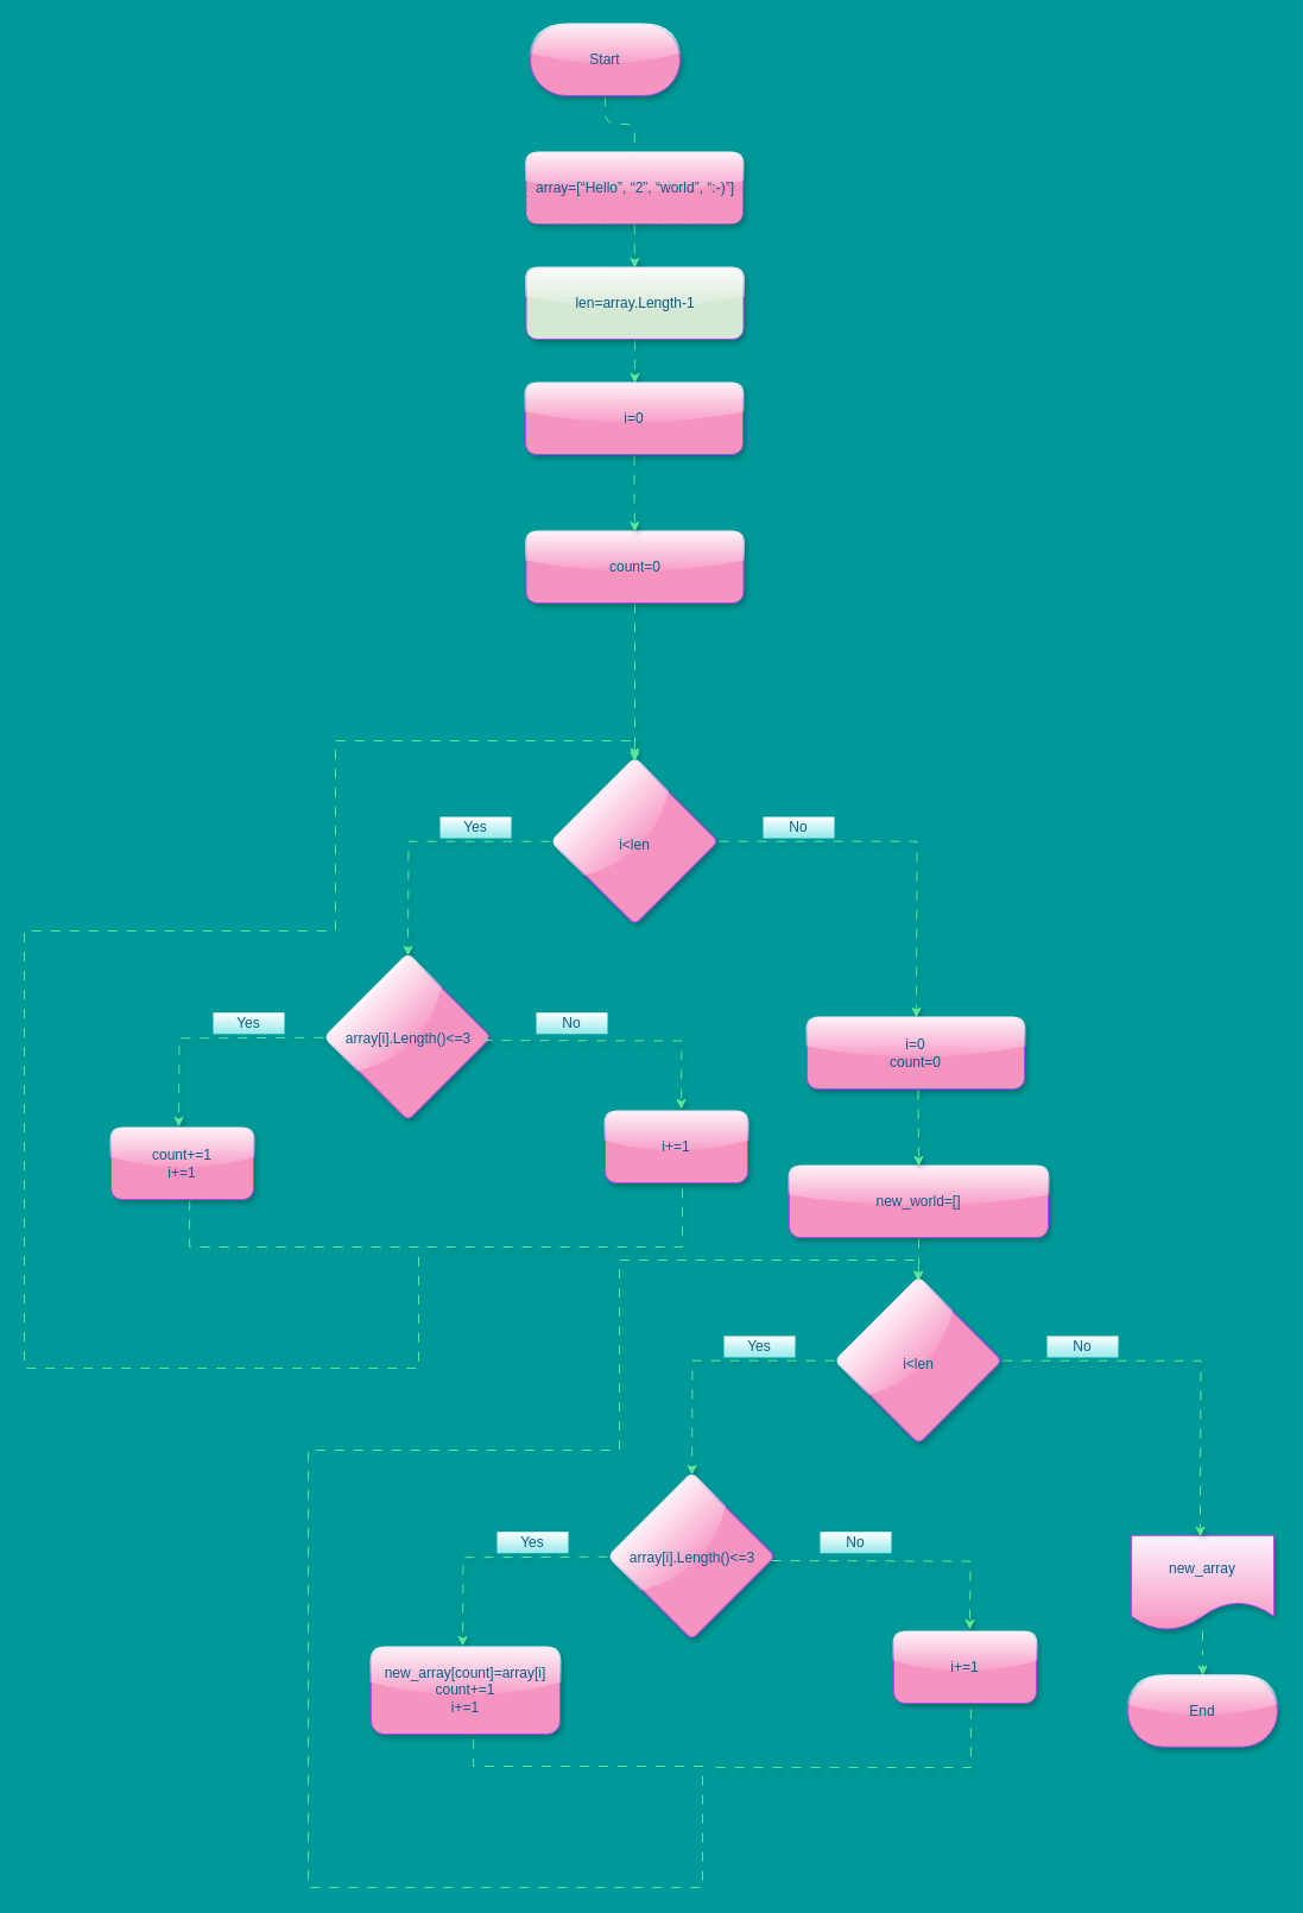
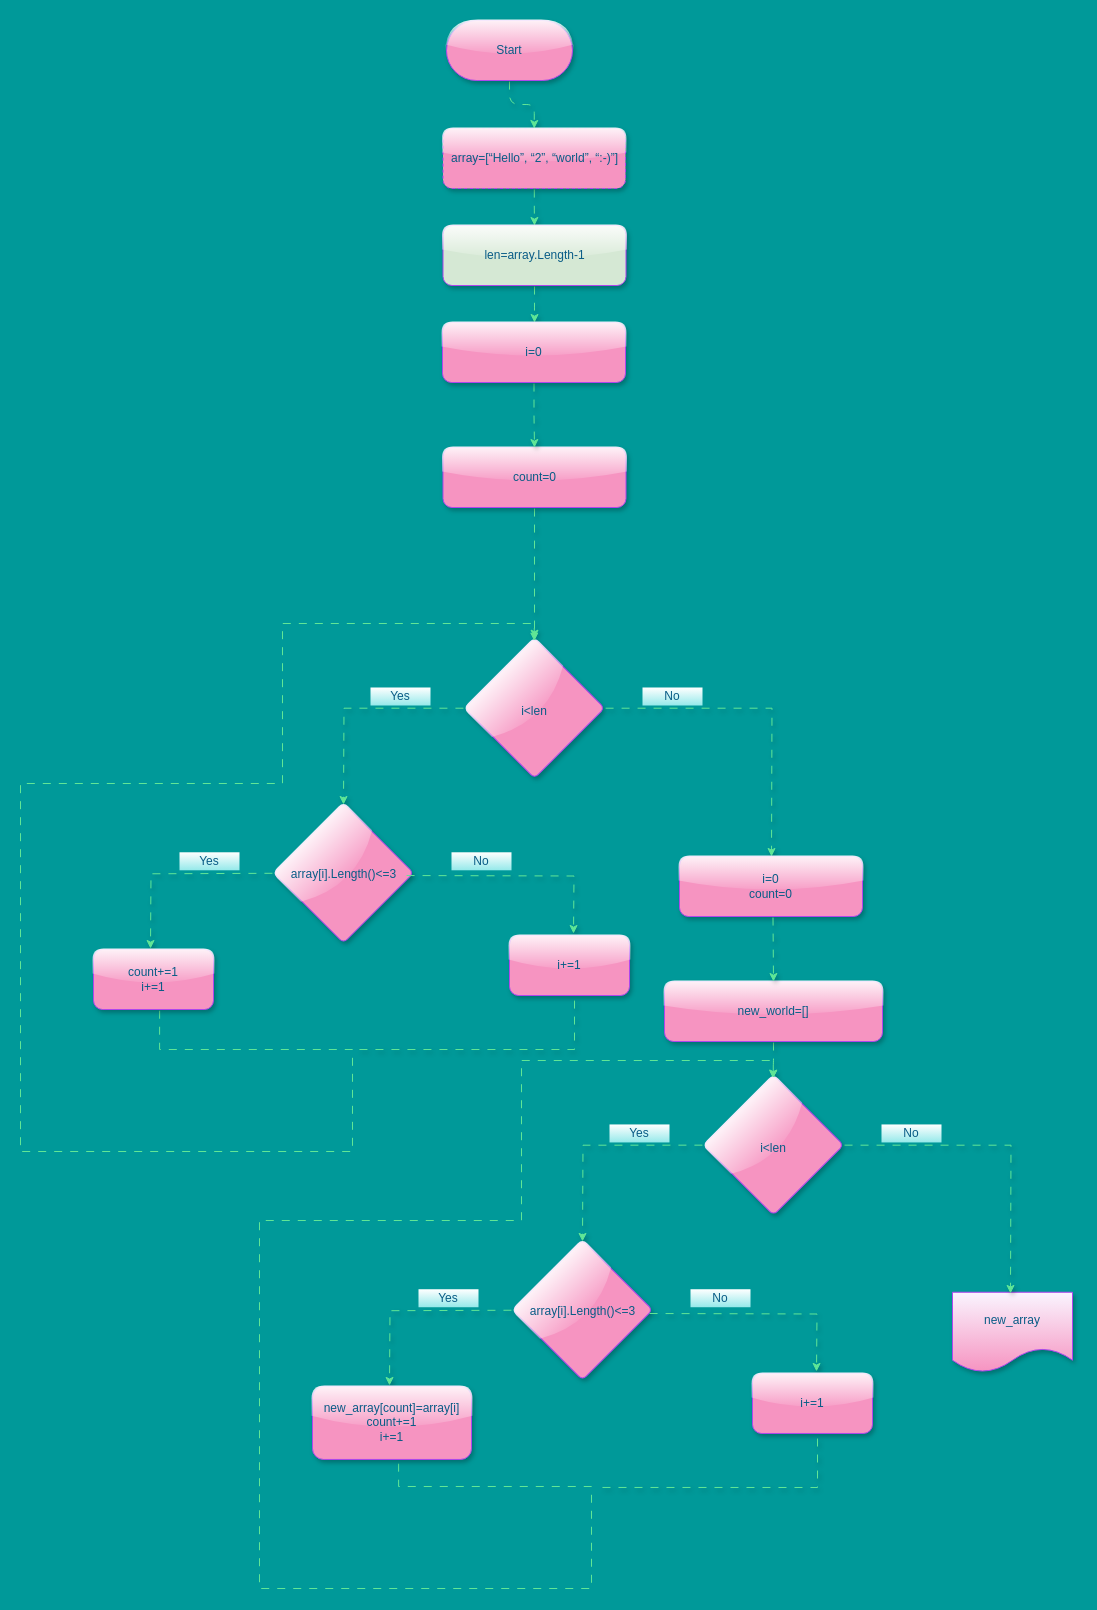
  <mxCell id="0" />
  <mxCell id="1" parent="0" />
- <mxCell id="2" style="edgeStyle=orthogonalEdgeStyle;rounded=1;orthogonalLoop=1;jettySize=auto;html=1;entryX=0.5;entryY=0;entryDx=0;entryDy=0;strokeColor=#60E696;fontColor=default;fillColor=#F694C1;labelBackgroundColor=none;shadow=1;flowAnimation=1;endArrow=none;" edge="1" parent="1" source="3" target="5"><mxGeometry relative="1" as="geometry" /></mxCell>
+ <mxCell id="2" style="edgeStyle=orthogonalEdgeStyle;rounded=1;orthogonalLoop=1;jettySize=auto;html=1;entryX=0.5;entryY=0;entryDx=0;entryDy=0;strokeColor=#60E696;fontColor=default;fillColor=#F694C1;labelBackgroundColor=none;shadow=1;flowAnimation=1;" edge="1" parent="1" source="3" target="5"><mxGeometry relative="1" as="geometry" /></mxCell>
  <mxCell id="3" value="Start" style="rounded=1;whiteSpace=wrap;html=1;arcSize=50;labelBackgroundColor=none;fillColor=#F694C1;strokeColor=#AF45ED;fontColor=#095C86;glass=1;shadow=1;" vertex="1" parent="1"><mxGeometry x="446" y="20" width="126" height="60" as="geometry" /></mxCell>
  <mxCell id="4" style="edgeStyle=orthogonalEdgeStyle;rounded=1;orthogonalLoop=1;jettySize=auto;html=1;entryX=0.5;entryY=0;entryDx=0;entryDy=0;strokeColor=#60E696;fontColor=default;fillColor=#F694C1;labelBackgroundColor=none;shadow=1;flowAnimation=1;" edge="1" parent="1" source="5" target="7"><mxGeometry relative="1" as="geometry" /></mxCell>
  <mxCell id="5" value="&lt;font style=&quot;font-size: 12px;&quot; face=&quot;Helvetica&quot;&gt;array=[&lt;span style=&quot;text-align: start;&quot;&gt;“Hello”, “2”, “world”, “:-)”&lt;/span&gt;]&lt;/font&gt;" style="rounded=1;whiteSpace=wrap;html=1;strokeColor=#AF45ED;fontColor=#095C86;fillColor=#F694C1;labelBackgroundColor=none;glass=1;shadow=1;dashed=1;" vertex="1" parent="1"><mxGeometry x="442.5" y="128" width="182.5" height="60" as="geometry" /></mxCell>
  <mxCell id="6" style="edgeStyle=orthogonalEdgeStyle;rounded=1;hachureGap=4;orthogonalLoop=1;jettySize=auto;html=1;entryX=0.5;entryY=0;entryDx=0;entryDy=0;fontFamily=Architects Daughter;fontSource=https%3A%2F%2Ffonts.googleapis.com%2Fcss%3Ffamily%3DArchitects%2BDaughter;flowAnimation=1;shadow=1;curved=0;labelBackgroundColor=none;strokeColor=#60E696;fontColor=default;" edge="1" parent="1" source="7"><mxGeometry relative="1" as="geometry"><mxPoint x="534" y="322" as="targetPoint" /></mxGeometry></mxCell>
  <mxCell id="7" value="len=array.Length-1" style="rounded=1;whiteSpace=wrap;html=1;strokeColor=#AF45ED;fontColor=#095C86;fillColor=#d5e8d4;labelBackgroundColor=none;glass=1;shadow=1;" vertex="1" parent="1"><mxGeometry x="442.5" y="225" width="183" height="60" as="geometry" /></mxCell>
  <mxCell id="8" style="edgeStyle=orthogonalEdgeStyle;rounded=0;orthogonalLoop=1;jettySize=auto;html=1;entryX=1;entryY=0;entryDx=0;entryDy=0;strokeColor=#60E696;fontColor=#095C86;fillColor=#F694C1;flowAnimation=1;shadow=1;" edge="1" parent="1" source="9" target="12"><mxGeometry relative="1" as="geometry" /></mxCell>
  <mxCell id="9" value="count=0" style="rounded=1;whiteSpace=wrap;html=1;strokeColor=#AF45ED;fontColor=#095C86;fillColor=#F694C1;labelBackgroundColor=none;glass=1;shadow=1;" vertex="1" parent="1"><mxGeometry x="442.5" y="447" width="183" height="60" as="geometry" /></mxCell>
  <mxCell id="10" style="edgeStyle=orthogonalEdgeStyle;rounded=0;orthogonalLoop=1;jettySize=auto;html=1;exitX=0;exitY=0;exitDx=0;exitDy=0;strokeColor=#60E696;fontColor=#095C86;fillColor=#F694C1;shadow=1;flowAnimation=1;" edge="1" parent="1" source="12"><mxGeometry relative="1" as="geometry"><mxPoint x="343" y="804" as="targetPoint" /></mxGeometry></mxCell>
  <mxCell id="11" style="edgeStyle=orthogonalEdgeStyle;rounded=0;orthogonalLoop=1;jettySize=auto;html=1;strokeColor=#60E696;fontColor=#095C86;fillColor=#F694C1;flowAnimation=1;shadow=1;" edge="1" parent="1" source="12"><mxGeometry relative="1" as="geometry"><mxPoint x="771" y="856" as="targetPoint" /></mxGeometry></mxCell>
  <mxCell id="12" value="" style="rounded=1;whiteSpace=wrap;html=1;strokeColor=#AF45ED;fontColor=#095C86;fillColor=#F694C1;labelBackgroundColor=none;glass=1;shadow=1;rotation=-45;arcSize=5;" vertex="1" parent="1"><mxGeometry x="484.5" y="658.21" width="99" height="99" as="geometry" /></mxCell>
  <mxCell id="13" value="i&amp;lt;len" style="text;html=1;align=center;verticalAlign=middle;whiteSpace=wrap;rounded=0;fontColor=#095C86;" vertex="1" parent="1"><mxGeometry x="503.75" y="696" width="60" height="30" as="geometry" /></mxCell>
  <mxCell id="14" value="Yes" style="text;html=1;align=center;verticalAlign=middle;whiteSpace=wrap;rounded=0;fontColor=#095C86;fillColor=default;gradientColor=#95e9ea;" vertex="1" parent="1"><mxGeometry x="370" y="687" width="60" height="18" as="geometry" /></mxCell>
  <mxCell id="15" value="No" style="text;html=1;align=center;verticalAlign=middle;whiteSpace=wrap;rounded=0;fontColor=#095C86;fillColor=default;gradientColor=#95e9ea;" vertex="1" parent="1"><mxGeometry x="642" y="687" width="60" height="18" as="geometry" /></mxCell>
- <mxCell id="16" style="edgeStyle=orthogonalEdgeStyle;rounded=0;orthogonalLoop=1;jettySize=auto;html=1;entryX=0.5;entryY=0;entryDx=0;entryDy=0;strokeColor=#60E696;fontColor=#095C86;fillColor=#F694C1;flowAnimation=1;shadow=1;" edge="1" parent="1" source="17" target="18"><mxGeometry relative="1" as="geometry" /></mxCell>
  <mxCell id="17" value="new_array" style="shape=document;whiteSpace=wrap;html=1;boundedLbl=1;strokeColor=#AF45ED;fontColor=#095C86;fillColor=#F694C1;shadow=1;gradientColor=#FAF5FF;gradientDirection=north;" vertex="1" parent="1"><mxGeometry x="952" y="1291.74" width="120" height="80" as="geometry" /></mxCell>
- <mxCell id="18" value="End" style="rounded=1;whiteSpace=wrap;html=1;arcSize=50;labelBackgroundColor=none;fillColor=#F694C1;strokeColor=#AF45ED;fontColor=#095C86;glass=1;shadow=1;" vertex="1" parent="1"><mxGeometry x="949" y="1409.74" width="126" height="60" as="geometry" /></mxCell>
  <mxCell id="19" style="edgeStyle=orthogonalEdgeStyle;rounded=0;orthogonalLoop=1;jettySize=auto;html=1;entryX=0.5;entryY=0;entryDx=0;entryDy=0;strokeColor=#60E696;fontColor=#095C86;fillColor=#F694C1;flowAnimation=1;shadow=1;" edge="1" parent="1" source="20" target="9"><mxGeometry relative="1" as="geometry" /></mxCell>
  <mxCell id="20" value="i=0" style="rounded=1;whiteSpace=wrap;html=1;strokeColor=#AF45ED;fontColor=#095C86;fillColor=#F694C1;labelBackgroundColor=none;glass=1;shadow=1;" vertex="1" parent="1"><mxGeometry x="442" y="322" width="183" height="60" as="geometry" /></mxCell>
  <mxCell id="21" style="edgeStyle=orthogonalEdgeStyle;rounded=0;orthogonalLoop=1;jettySize=auto;html=1;exitX=0;exitY=0;exitDx=0;exitDy=0;strokeColor=#60E696;fontColor=#095C86;fillColor=#F694C1;shadow=1;flowAnimation=1;" edge="1" parent="1"><mxGeometry relative="1" as="geometry"><mxPoint x="150" y="948" as="targetPoint" /><mxPoint x="273" y="872.79" as="sourcePoint" /></mxGeometry></mxCell>
  <mxCell id="22" value="Yes" style="text;html=1;align=center;verticalAlign=middle;whiteSpace=wrap;rounded=0;fontColor=#095C86;fillColor=default;gradientColor=#95e9ea;" vertex="1" parent="1"><mxGeometry x="179" y="851.79" width="60" height="18" as="geometry" /></mxCell>
  <mxCell id="23" value="No" style="text;html=1;align=center;verticalAlign=middle;whiteSpace=wrap;rounded=0;fontColor=#095C86;fillColor=default;gradientColor=#95e9ea;" vertex="1" parent="1"><mxGeometry x="451" y="851.79" width="60" height="18" as="geometry" /></mxCell>
  <mxCell id="24" value="" style="rounded=1;whiteSpace=wrap;html=1;strokeColor=#AF45ED;fontColor=#095C86;fillColor=#F694C1;labelBackgroundColor=none;glass=1;shadow=1;rotation=-45;arcSize=5;" vertex="1" parent="1"><mxGeometry x="293.5" y="823" width="99" height="99" as="geometry" /></mxCell>
  <mxCell id="25" style="edgeStyle=orthogonalEdgeStyle;rounded=0;orthogonalLoop=1;jettySize=auto;html=1;strokeColor=#60E696;fontColor=#095C86;fillColor=#F694C1;shadow=1;endArrow=none;endFill=0;flowAnimation=1;" edge="1" parent="1"><mxGeometry relative="1" as="geometry"><mxPoint x="352" y="1049" as="targetPoint" /><mxPoint x="574" y="999" as="sourcePoint" /><Array as="points"><mxPoint x="574" y="1049" /></Array></mxGeometry></mxCell>
  <mxCell id="26" value="array[i].Length()&amp;lt;=3" style="text;html=1;align=center;verticalAlign=middle;whiteSpace=wrap;rounded=0;fontColor=#095C86;" vertex="1" parent="1"><mxGeometry x="282" y="859" width="123" height="30" as="geometry" /></mxCell>
  <mxCell id="27" style="edgeStyle=orthogonalEdgeStyle;rounded=0;orthogonalLoop=1;jettySize=auto;html=1;strokeColor=#60E696;fontColor=#095C86;fillColor=#F694C1;exitX=0.551;exitY=0.986;exitDx=0;exitDy=0;exitPerimeter=0;flowAnimation=1;entryX=0.985;entryY=0.012;entryDx=0;entryDy=0;entryPerimeter=0;" edge="1" parent="1"><mxGeometry relative="1" as="geometry"><mxPoint x="159.12" y="1009.16" as="sourcePoint" /><mxPoint x="533.79" y="640.597" as="targetPoint" /><Array as="points"><mxPoint x="159" y="1049" /><mxPoint x="352" y="1049" /><mxPoint x="352" y="1151" /><mxPoint x="20" y="1151" /><mxPoint x="20" y="783" /><mxPoint x="282" y="783" /><mxPoint x="282" y="623" /><mxPoint x="534" y="623" /></Array></mxGeometry></mxCell>
  <mxCell id="28" value="count+=1&lt;div style=&quot;border-color: var(--border-color);&quot;&gt;i+=1&lt;/div&gt;" style="rounded=1;whiteSpace=wrap;html=1;strokeColor=#AF45ED;fontColor=#095C86;fillColor=#F694C1;glass=1;shadow=1;" vertex="1" parent="1"><mxGeometry x="93" y="949" width="120" height="60" as="geometry" /></mxCell>
  <mxCell id="29" value="i=0&lt;div&gt;count=0&lt;/div&gt;" style="rounded=1;whiteSpace=wrap;html=1;strokeColor=#AF45ED;fontColor=#095C86;fillColor=#F694C1;labelBackgroundColor=none;glass=1;shadow=1;" vertex="1" parent="1"><mxGeometry x="679" y="856" width="183" height="60" as="geometry" /></mxCell>
  <mxCell id="30" style="edgeStyle=orthogonalEdgeStyle;rounded=1;orthogonalLoop=1;jettySize=auto;html=1;entryX=0.5;entryY=0;entryDx=0;entryDy=0;strokeColor=#60E696;fontColor=default;fillColor=#F694C1;labelBackgroundColor=none;shadow=1;flowAnimation=1;" edge="1" parent="1" source="31"><mxGeometry relative="1" as="geometry"><mxPoint x="772.5" y="1078" as="targetPoint" /></mxGeometry></mxCell>
  <mxCell id="31" value="new_world=[]" style="rounded=1;whiteSpace=wrap;html=1;strokeColor=#AF45ED;fontColor=#095C86;fillColor=#F694C1;labelBackgroundColor=none;glass=1;shadow=1;" vertex="1" parent="1"><mxGeometry x="664" y="981" width="218" height="60" as="geometry" /></mxCell>
  <mxCell id="32" style="edgeStyle=orthogonalEdgeStyle;rounded=0;orthogonalLoop=1;jettySize=auto;html=1;entryX=0.5;entryY=0;entryDx=0;entryDy=0;strokeColor=#60E696;fontColor=#095C86;fillColor=#F694C1;flowAnimation=1;shadow=1;" edge="1" parent="1" target="31"><mxGeometry relative="1" as="geometry"><mxPoint x="772.5" y="916" as="sourcePoint" /></mxGeometry></mxCell>
  <mxCell id="33" style="edgeStyle=orthogonalEdgeStyle;rounded=0;orthogonalLoop=1;jettySize=auto;html=1;exitX=0;exitY=0;exitDx=0;exitDy=0;strokeColor=#60E696;fontColor=#095C86;fillColor=#F694C1;shadow=1;flowAnimation=1;" edge="1" parent="1" source="35"><mxGeometry relative="1" as="geometry"><mxPoint x="582" y="1240.95" as="targetPoint" /></mxGeometry></mxCell>
  <mxCell id="34" style="edgeStyle=orthogonalEdgeStyle;rounded=0;orthogonalLoop=1;jettySize=auto;html=1;strokeColor=#60E696;fontColor=#095C86;fillColor=#F694C1;flowAnimation=1;shadow=1;" edge="1" parent="1" source="35"><mxGeometry relative="1" as="geometry"><mxPoint x="1010" y="1292.95" as="targetPoint" /></mxGeometry></mxCell>
  <mxCell id="35" value="" style="rounded=1;whiteSpace=wrap;html=1;strokeColor=#AF45ED;fontColor=#095C86;fillColor=#F694C1;labelBackgroundColor=none;glass=1;shadow=1;rotation=-45;arcSize=5;" vertex="1" parent="1"><mxGeometry x="723.5" y="1095.16" width="99" height="99" as="geometry" /></mxCell>
  <mxCell id="36" value="i&amp;lt;len" style="text;html=1;align=center;verticalAlign=middle;whiteSpace=wrap;rounded=0;fontColor=#095C86;" vertex="1" parent="1"><mxGeometry x="742.75" y="1132.95" width="60" height="30" as="geometry" /></mxCell>
  <mxCell id="37" value="Yes" style="text;html=1;align=center;verticalAlign=middle;whiteSpace=wrap;rounded=0;fontColor=#095C86;fillColor=default;gradientColor=#95e9ea;" vertex="1" parent="1"><mxGeometry x="609" y="1123.95" width="60" height="18" as="geometry" /></mxCell>
  <mxCell id="38" value="No" style="text;html=1;align=center;verticalAlign=middle;whiteSpace=wrap;rounded=0;fontColor=#095C86;fillColor=default;gradientColor=#95e9ea;" vertex="1" parent="1"><mxGeometry x="881" y="1123.95" width="60" height="18" as="geometry" /></mxCell>
  <mxCell id="39" style="edgeStyle=orthogonalEdgeStyle;rounded=0;orthogonalLoop=1;jettySize=auto;html=1;exitX=0;exitY=0;exitDx=0;exitDy=0;strokeColor=#60E696;fontColor=#095C86;fillColor=#F694C1;shadow=1;flowAnimation=1;" edge="1" parent="1"><mxGeometry relative="1" as="geometry"><mxPoint x="389" y="1384.95" as="targetPoint" /><mxPoint x="512" y="1309.74" as="sourcePoint" /></mxGeometry></mxCell>
  <mxCell id="40" value="Yes" style="text;html=1;align=center;verticalAlign=middle;whiteSpace=wrap;rounded=0;fontColor=#095C86;fillColor=default;gradientColor=#95e9ea;" vertex="1" parent="1"><mxGeometry x="418" y="1288.74" width="60" height="18" as="geometry" /></mxCell>
  <mxCell id="41" value="No" style="text;html=1;align=center;verticalAlign=middle;whiteSpace=wrap;rounded=0;fontColor=#095C86;fillColor=default;gradientColor=#95e9ea;" vertex="1" parent="1"><mxGeometry x="690" y="1288.74" width="60" height="18" as="geometry" /></mxCell>
  <mxCell id="42" value="" style="rounded=1;whiteSpace=wrap;html=1;strokeColor=#AF45ED;fontColor=#095C86;fillColor=#F694C1;labelBackgroundColor=none;glass=1;shadow=1;rotation=-45;arcSize=5;" vertex="1" parent="1"><mxGeometry x="532.5" y="1259.95" width="99" height="99" as="geometry" /></mxCell>
  <mxCell id="43" value="array[i].Length()&amp;lt;=3" style="text;html=1;align=center;verticalAlign=middle;whiteSpace=wrap;rounded=0;fontColor=#095C86;" vertex="1" parent="1"><mxGeometry x="521" y="1295.95" width="123" height="30" as="geometry" /></mxCell>
  <mxCell id="44" style="edgeStyle=orthogonalEdgeStyle;rounded=0;orthogonalLoop=1;jettySize=auto;html=1;strokeColor=#60E696;fontColor=#095C86;fillColor=#F694C1;exitX=0.551;exitY=0.986;exitDx=0;exitDy=0;exitPerimeter=0;flowAnimation=1;entryX=0.985;entryY=0.012;entryDx=0;entryDy=0;entryPerimeter=0;" edge="1" parent="1"><mxGeometry relative="1" as="geometry"><mxPoint x="398.12" y="1446.11" as="sourcePoint" /><mxPoint x="772.79" y="1077.547" as="targetPoint" /><Array as="points"><mxPoint x="398" y="1485.95" /><mxPoint x="591" y="1485.95" /><mxPoint x="591" y="1587.95" /><mxPoint x="259" y="1587.95" /><mxPoint x="259" y="1219.95" /><mxPoint x="521" y="1219.95" /><mxPoint x="521" y="1059.95" /><mxPoint x="773" y="1059.95" /></Array></mxGeometry></mxCell>
  <mxCell id="45" value="new_array[count]=array[i]&lt;div&gt;count+=1&lt;/div&gt;&lt;div&gt;i+=1&lt;/div&gt;" style="rounded=1;whiteSpace=wrap;html=1;strokeColor=#AF45ED;fontColor=#095C86;fillColor=#F694C1;glass=1;shadow=1;" vertex="1" parent="1"><mxGeometry x="312" y="1385.95" width="159" height="73" as="geometry" /></mxCell>
  <mxCell id="46" value="" style="edgeStyle=orthogonalEdgeStyle;rounded=0;orthogonalLoop=1;jettySize=auto;html=1;strokeColor=#60E696;fontColor=#095C86;fillColor=#F694C1;shadow=1;endArrow=classic;endFill=1;flowAnimation=1;" edge="1" parent="1"><mxGeometry relative="1" as="geometry"><mxPoint x="573" y="933" as="targetPoint" /><mxPoint x="405" y="875.043" as="sourcePoint" /><Array as="points" /></mxGeometry></mxCell>
  <mxCell id="47" value="&lt;span style=&quot;background-color: initial;&quot;&gt;i+=1&lt;/span&gt;" style="rounded=1;whiteSpace=wrap;html=1;strokeColor=#AF45ED;fontColor=#095C86;fillColor=#F694C1;glass=1;shadow=1;" vertex="1" parent="1"><mxGeometry x="509" y="935" width="120" height="60" as="geometry" /></mxCell>
  <mxCell id="48" style="edgeStyle=orthogonalEdgeStyle;rounded=0;orthogonalLoop=1;jettySize=auto;html=1;strokeColor=#60E696;fontColor=#095C86;fillColor=#F694C1;shadow=1;endArrow=none;endFill=0;flowAnimation=1;" edge="1" parent="1"><mxGeometry relative="1" as="geometry"><mxPoint x="595" y="1486.96" as="targetPoint" /><mxPoint x="817" y="1436.96" as="sourcePoint" /><Array as="points"><mxPoint x="817" y="1486.96" /></Array></mxGeometry></mxCell>
  <mxCell id="49" value="" style="edgeStyle=orthogonalEdgeStyle;rounded=0;orthogonalLoop=1;jettySize=auto;html=1;strokeColor=#60E696;fontColor=#095C86;fillColor=#F694C1;shadow=1;endArrow=classic;endFill=1;flowAnimation=1;" edge="1" parent="1"><mxGeometry relative="1" as="geometry"><mxPoint x="816" y="1370.96" as="targetPoint" /><mxPoint x="648" y="1313.003" as="sourcePoint" /><Array as="points" /></mxGeometry></mxCell>
  <mxCell id="50" value="&lt;span style=&quot;background-color: initial;&quot;&gt;i+=1&lt;/span&gt;" style="rounded=1;whiteSpace=wrap;html=1;strokeColor=#AF45ED;fontColor=#095C86;fillColor=#F694C1;glass=1;shadow=1;" vertex="1" parent="1"><mxGeometry x="752" y="1372.96" width="120" height="60" as="geometry" /></mxCell>
